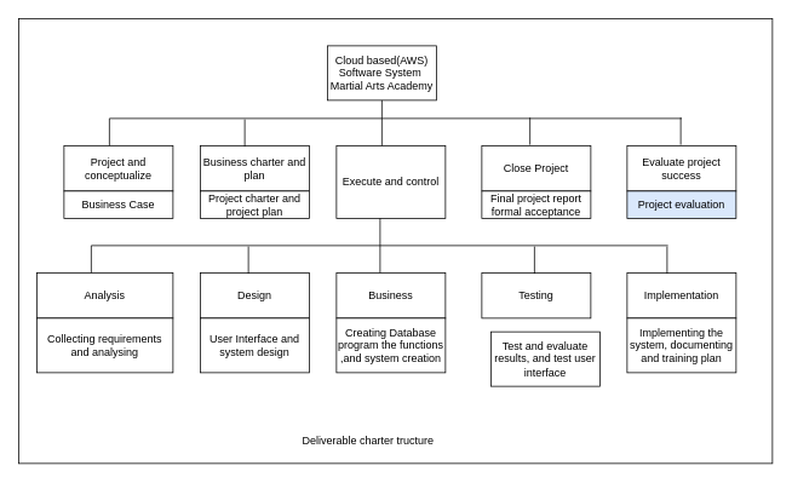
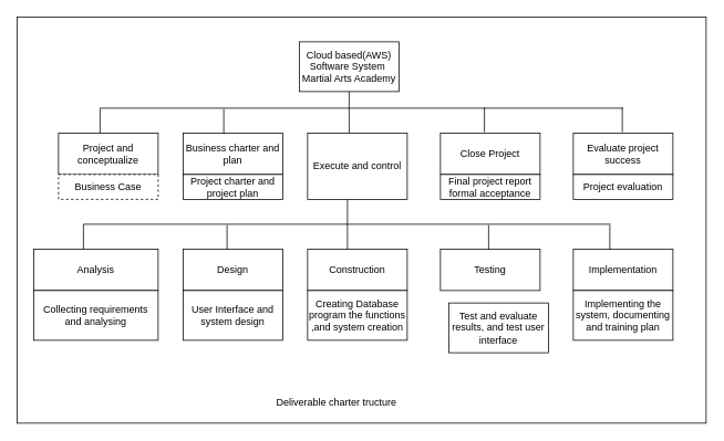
  <mxCell id="0" />
  <mxCell id="1" parent="0" />
  <mxCell id="2" value="" style="rounded=0;whiteSpace=wrap;html=1;" vertex="1" parent="1"><mxGeometry x="20" y="20" width="830" height="490" as="geometry" /></mxCell>
  <mxCell id="3" value="Cloud based(AWS) Software System&amp;nbsp;&lt;br&gt;Martial Arts Academy" style="rounded=0;whiteSpace=wrap;html=1;" vertex="1" parent="1"><mxGeometry x="360" y="50" width="120" height="60" as="geometry" /></mxCell>
  <mxCell id="4" value="Project and conceptualize" style="rounded=0;whiteSpace=wrap;html=1;" vertex="1" parent="1"><mxGeometry x="70" y="160" width="120" height="50" as="geometry" /></mxCell>
- <mxCell id="5" value="Business Case" style="rounded=0;whiteSpace=wrap;html=1;" vertex="1" parent="1"><mxGeometry x="70" y="210" width="120" height="30" as="geometry" /></mxCell>
+ <mxCell id="5" value="Business Case" style="rounded=0;whiteSpace=wrap;html=1;dashed=1;" vertex="1" parent="1"><mxGeometry x="70" y="210" width="120" height="30" as="geometry" /></mxCell>
  <mxCell id="6" value="Business charter and plan" style="rounded=0;whiteSpace=wrap;html=1;" vertex="1" parent="1"><mxGeometry x="220" y="160" width="120" height="50" as="geometry" /></mxCell>
  <mxCell id="7" value="Project charter and project plan" style="rounded=0;whiteSpace=wrap;html=1;" vertex="1" parent="1"><mxGeometry x="220" y="210" width="120" height="30" as="geometry" /></mxCell>
  <mxCell id="8" value="Execute and control" style="rounded=0;whiteSpace=wrap;html=1;" vertex="1" parent="1"><mxGeometry x="370" y="160" width="120" height="80" as="geometry" /></mxCell>
  <mxCell id="9" value="Close Project" style="rounded=0;whiteSpace=wrap;html=1;" vertex="1" parent="1"><mxGeometry x="530" y="160" width="120" height="50" as="geometry" /></mxCell>
  <mxCell id="10" value="Final project report formal acceptance" style="rounded=0;whiteSpace=wrap;html=1;" vertex="1" parent="1"><mxGeometry x="530" y="210" width="120" height="30" as="geometry" /></mxCell>
  <mxCell id="11" value="Evaluate project success" style="rounded=0;whiteSpace=wrap;html=1;" vertex="1" parent="1"><mxGeometry x="690" y="160" width="120" height="50" as="geometry" /></mxCell>
- <mxCell id="12" value="Project evaluation" style="rounded=0;whiteSpace=wrap;html=1;fillColor=#dae8fc;" vertex="1" parent="1"><mxGeometry x="690" y="210" width="120" height="30" as="geometry" /></mxCell>
+ <mxCell id="12" value="Project evaluation" style="rounded=0;whiteSpace=wrap;html=1;" vertex="1" parent="1"><mxGeometry x="690" y="210" width="120" height="30" as="geometry" /></mxCell>
  <mxCell id="13" value="Analysis" style="rounded=0;whiteSpace=wrap;html=1;" vertex="1" parent="1"><mxGeometry x="40" y="300" width="150" height="50" as="geometry" /></mxCell>
  <mxCell id="14" value="Collecting requirements and analysing" style="rounded=0;whiteSpace=wrap;html=1;" vertex="1" parent="1"><mxGeometry x="40" y="350" width="150" height="60" as="geometry" /></mxCell>
  <mxCell id="15" value="Design" style="rounded=0;whiteSpace=wrap;html=1;" vertex="1" parent="1"><mxGeometry x="220" y="300" width="120" height="50" as="geometry" /></mxCell>
  <mxCell id="16" value="User Interface and system design" style="rounded=0;whiteSpace=wrap;html=1;" vertex="1" parent="1"><mxGeometry x="220" y="350" width="120" height="60" as="geometry" /></mxCell>
- <mxCell id="17" value="Business" style="rounded=0;whiteSpace=wrap;html=1;" vertex="1" parent="1"><mxGeometry x="370" y="300" width="120" height="50" as="geometry" /></mxCell>
+ <mxCell id="17" value="Construction" style="rounded=0;whiteSpace=wrap;html=1;" vertex="1" parent="1"><mxGeometry x="370" y="300" width="120" height="50" as="geometry" /></mxCell>
  <mxCell id="18" value="Testing" style="rounded=0;whiteSpace=wrap;html=1;" vertex="1" parent="1"><mxGeometry x="530" y="300" width="120" height="50" as="geometry" /></mxCell>
  <mxCell id="19" value="Test and evaluate results, and test user interface" style="rounded=0;whiteSpace=wrap;html=1;" vertex="1" parent="1"><mxGeometry x="540" y="365" width="120" height="60" as="geometry" /></mxCell>
  <mxCell id="20" value="Implementation" style="rounded=0;whiteSpace=wrap;html=1;" vertex="1" parent="1"><mxGeometry x="690" y="300" width="120" height="50" as="geometry" /></mxCell>
  <mxCell id="21" value="Implementing the system, documenting and training plan" style="rounded=0;whiteSpace=wrap;html=1;" vertex="1" parent="1"><mxGeometry x="690" y="350" width="120" height="60" as="geometry" /></mxCell>
  <mxCell id="22" value="Creating Database program the functions ,and system creation" style="rounded=0;whiteSpace=wrap;html=1;" vertex="1" parent="1"><mxGeometry x="370" y="350" width="120" height="60" as="geometry" /></mxCell>
  <mxCell id="23" value="" style="endArrow=none;html=1;rounded=0;" edge="1" parent="1" source="3"><mxGeometry width="50" height="50" relative="1" as="geometry"><mxPoint x="420" y="160" as="sourcePoint" /><mxPoint x="420" y="160" as="targetPoint" /></mxGeometry></mxCell>
  <mxCell id="24" value="" style="endArrow=none;html=1;rounded=0;" edge="1" parent="1"><mxGeometry width="50" height="50" relative="1" as="geometry"><mxPoint x="120" y="130" as="sourcePoint" /><mxPoint x="750" y="130" as="targetPoint" /></mxGeometry></mxCell>
  <mxCell id="25" value="" style="endArrow=none;html=1;rounded=0;" edge="1" parent="1"><mxGeometry width="50" height="50" relative="1" as="geometry"><mxPoint x="120" y="160" as="sourcePoint" /><mxPoint x="120" y="130" as="targetPoint" /></mxGeometry></mxCell>
  <mxCell id="26" value="" style="endArrow=none;html=1;rounded=0;" edge="1" parent="1"><mxGeometry width="50" height="50" relative="1" as="geometry"><mxPoint x="269" y="161" as="sourcePoint" /><mxPoint x="269" y="131" as="targetPoint" /></mxGeometry></mxCell>
  <mxCell id="27" value="" style="endArrow=none;html=1;rounded=0;" edge="1" parent="1"><mxGeometry width="50" height="50" relative="1" as="geometry"><mxPoint x="749" y="159" as="sourcePoint" /><mxPoint x="749" y="129" as="targetPoint" /></mxGeometry></mxCell>
  <mxCell id="28" value="" style="endArrow=none;html=1;rounded=0;" edge="1" parent="1"><mxGeometry width="50" height="50" relative="1" as="geometry"><mxPoint x="583" y="159" as="sourcePoint" /><mxPoint x="583" y="129" as="targetPoint" /></mxGeometry></mxCell>
  <mxCell id="29" value="" style="endArrow=none;html=1;rounded=0;" edge="1" parent="1"><mxGeometry width="50" height="50" relative="1" as="geometry"><mxPoint x="100" y="270" as="sourcePoint" /><mxPoint x="735" y="270" as="targetPoint" /></mxGeometry></mxCell>
  <mxCell id="30" value="" style="endArrow=none;html=1;rounded=0;" edge="1" parent="1"><mxGeometry width="50" height="50" relative="1" as="geometry"><mxPoint x="100" y="300" as="sourcePoint" /><mxPoint x="100" y="270" as="targetPoint" /></mxGeometry></mxCell>
  <mxCell id="31" value="" style="endArrow=none;html=1;rounded=0;" edge="1" parent="1"><mxGeometry width="50" height="50" relative="1" as="geometry"><mxPoint x="418" y="270" as="sourcePoint" /><mxPoint x="418" y="240" as="targetPoint" /></mxGeometry></mxCell>
  <mxCell id="32" value="" style="endArrow=none;html=1;rounded=0;" edge="1" parent="1"><mxGeometry width="50" height="50" relative="1" as="geometry"><mxPoint x="734" y="301" as="sourcePoint" /><mxPoint x="734" y="271" as="targetPoint" /></mxGeometry></mxCell>
  <mxCell id="33" value="" style="endArrow=none;html=1;rounded=0;" edge="1" parent="1"><mxGeometry width="50" height="50" relative="1" as="geometry"><mxPoint x="588" y="301" as="sourcePoint" /><mxPoint x="588" y="271" as="targetPoint" /></mxGeometry></mxCell>
  <mxCell id="34" value="" style="endArrow=none;html=1;rounded=0;" edge="1" parent="1"><mxGeometry width="50" height="50" relative="1" as="geometry"><mxPoint x="273" y="301" as="sourcePoint" /><mxPoint x="273" y="271" as="targetPoint" /></mxGeometry></mxCell>
  <mxCell id="35" value="" style="endArrow=none;html=1;rounded=0;" edge="1" parent="1"><mxGeometry width="50" height="50" relative="1" as="geometry"><mxPoint x="418" y="300" as="sourcePoint" /><mxPoint x="418" y="270" as="targetPoint" /></mxGeometry></mxCell>
  <mxCell id="36" value="Deliverable charter tructure" style="text;html=1;strokeColor=none;fillColor=none;align=center;verticalAlign=middle;whiteSpace=wrap;rounded=0;" vertex="1" parent="1"><mxGeometry x="310" y="470" width="190" height="30" as="geometry" /></mxCell>
